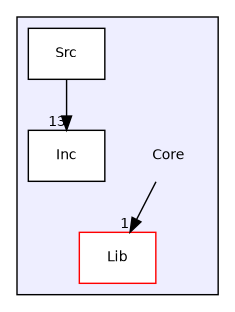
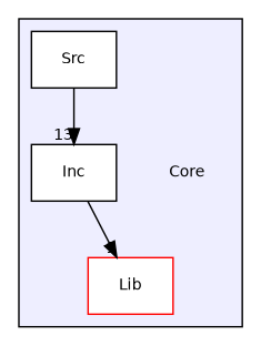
  digraph {
    compound=true
    node [fontname=Helvetica fontsize=10 shape=box fillcolor=white style=filled]
    edge [labeldistance=1.5 labelfontname=Helvetica labelfontsize=10]
    n1 [label=Core shape=plaintext fillcolor="" style=""]
    n2 [label=Inc]
    n3 [color=red label=Lib]
    n4 [label=Src]
    subgraph cluster_1 {
      bgcolor="#eeeeff"
      pencolor=black
      n1
      n2
      n3
      n4
    }
-   n1 -> n3 [headlabel=1]
+   n2 -> n3 [headlabel=1]
    n4 -> n2 [headlabel=13]
  }
